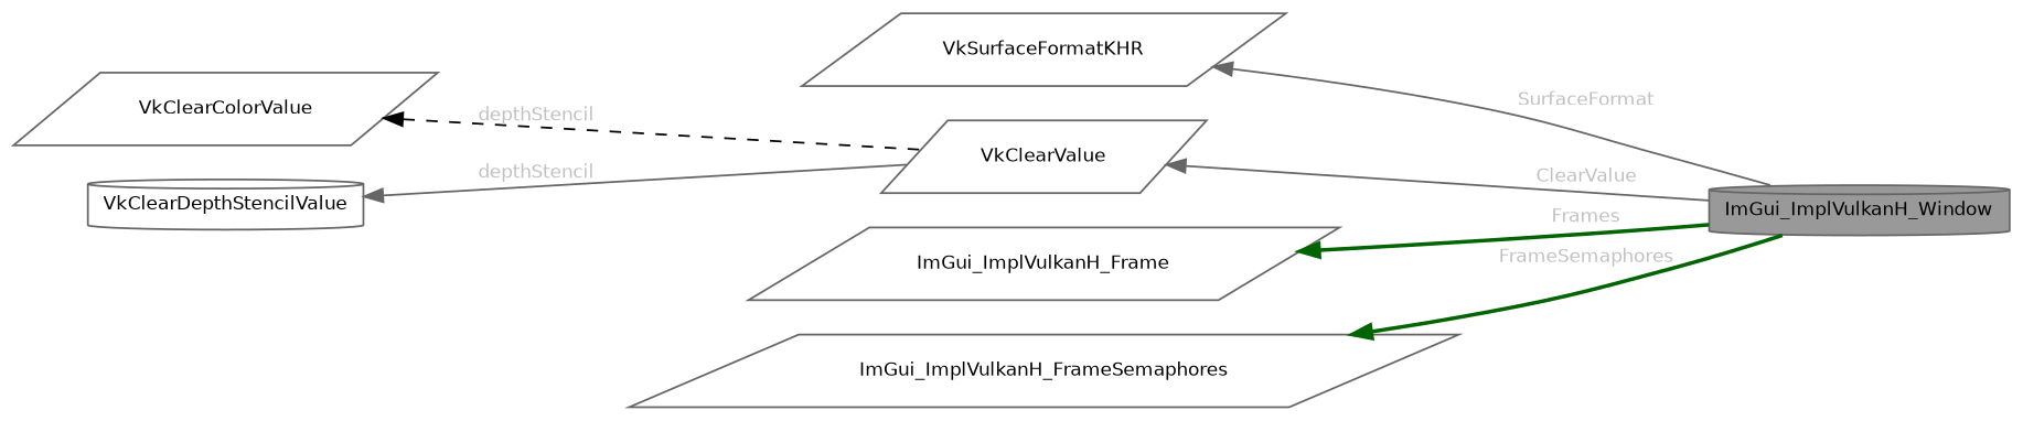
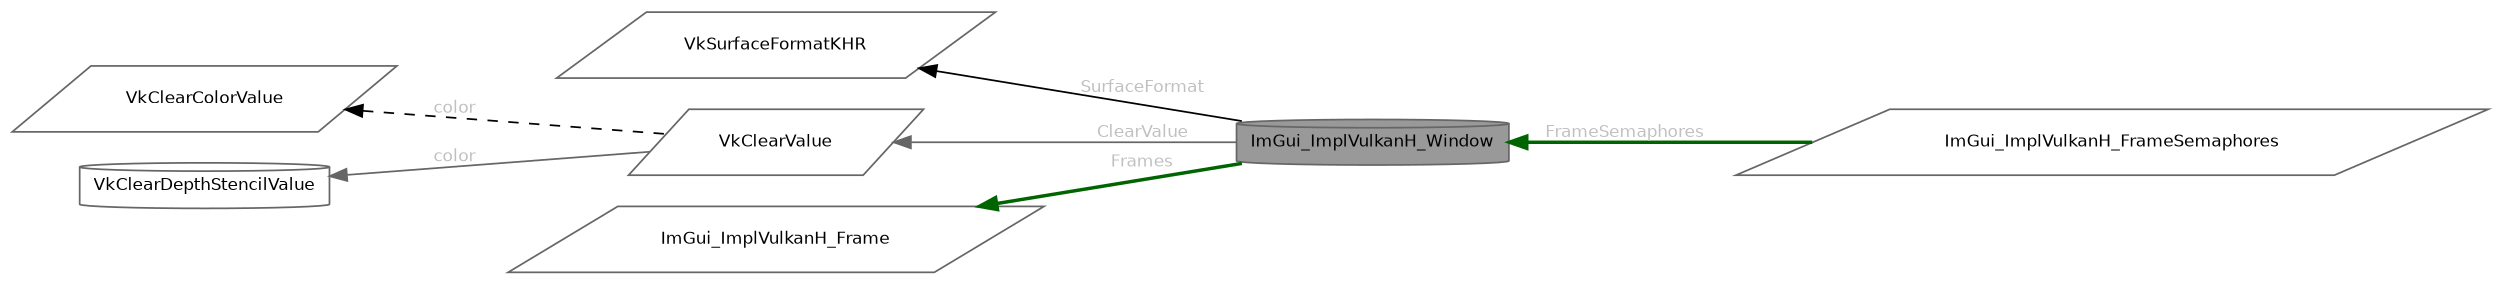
  digraph {
    rankdir=LR
    node [color=gray40 fillcolor=white fontname=Helvetica fontsize=10 shape=parallelogram style=filled]
    edge [color=black dir=back fontcolor=grey fontname=Helvetica fontsize=10 labelfontname=Helvetica labelfontsize=10 style=solid]
    n1 [fillcolor=grey60 fontcolor=black height=0.2 label=ImGui_ImplVulkanH_Window shape=cylinder width=0.4]
    n2 [height=0.2 label=VkSurfaceFormatKHR width=0.4]
    n3 [height=0.2 label=VkClearValue width=0.4]
    n4 [height=0.2 label=VkClearColorValue width=0.4]
    n5 [height=0.2 label=VkClearDepthStencilValue shape=cylinder width=0.4]
    n6 [height=0.2 label=ImGui_ImplVulkanH_Frame width=0.4]
    n7 [height=0.2 label=ImGui_ImplVulkanH_FrameSemaphores width=0.4]
-   n2 -> n1 [color=gray40 label=" SurfaceFormat"]
+   n2 -> n1 [label=" SurfaceFormat"]
    n3 -> n1 [color=gray40 label=" ClearValue"]
-   n4 -> n3 [label=" depthStencil" style=dashed]
-   n5 -> n3 [color=gray40 label=" depthStencil"]
+   n4 -> n3 [label=" color" style=dashed]
+   n5 -> n3 [color=gray40 label=" color"]
    n6 -> n1 [color=darkgreen label=" Frames" style=bold]
-   n7 -> n1 [color=darkgreen label=" FrameSemaphores" style=bold]
+   n1 -> n7 [color=darkgreen label=" FrameSemaphores" style=bold]
  }
